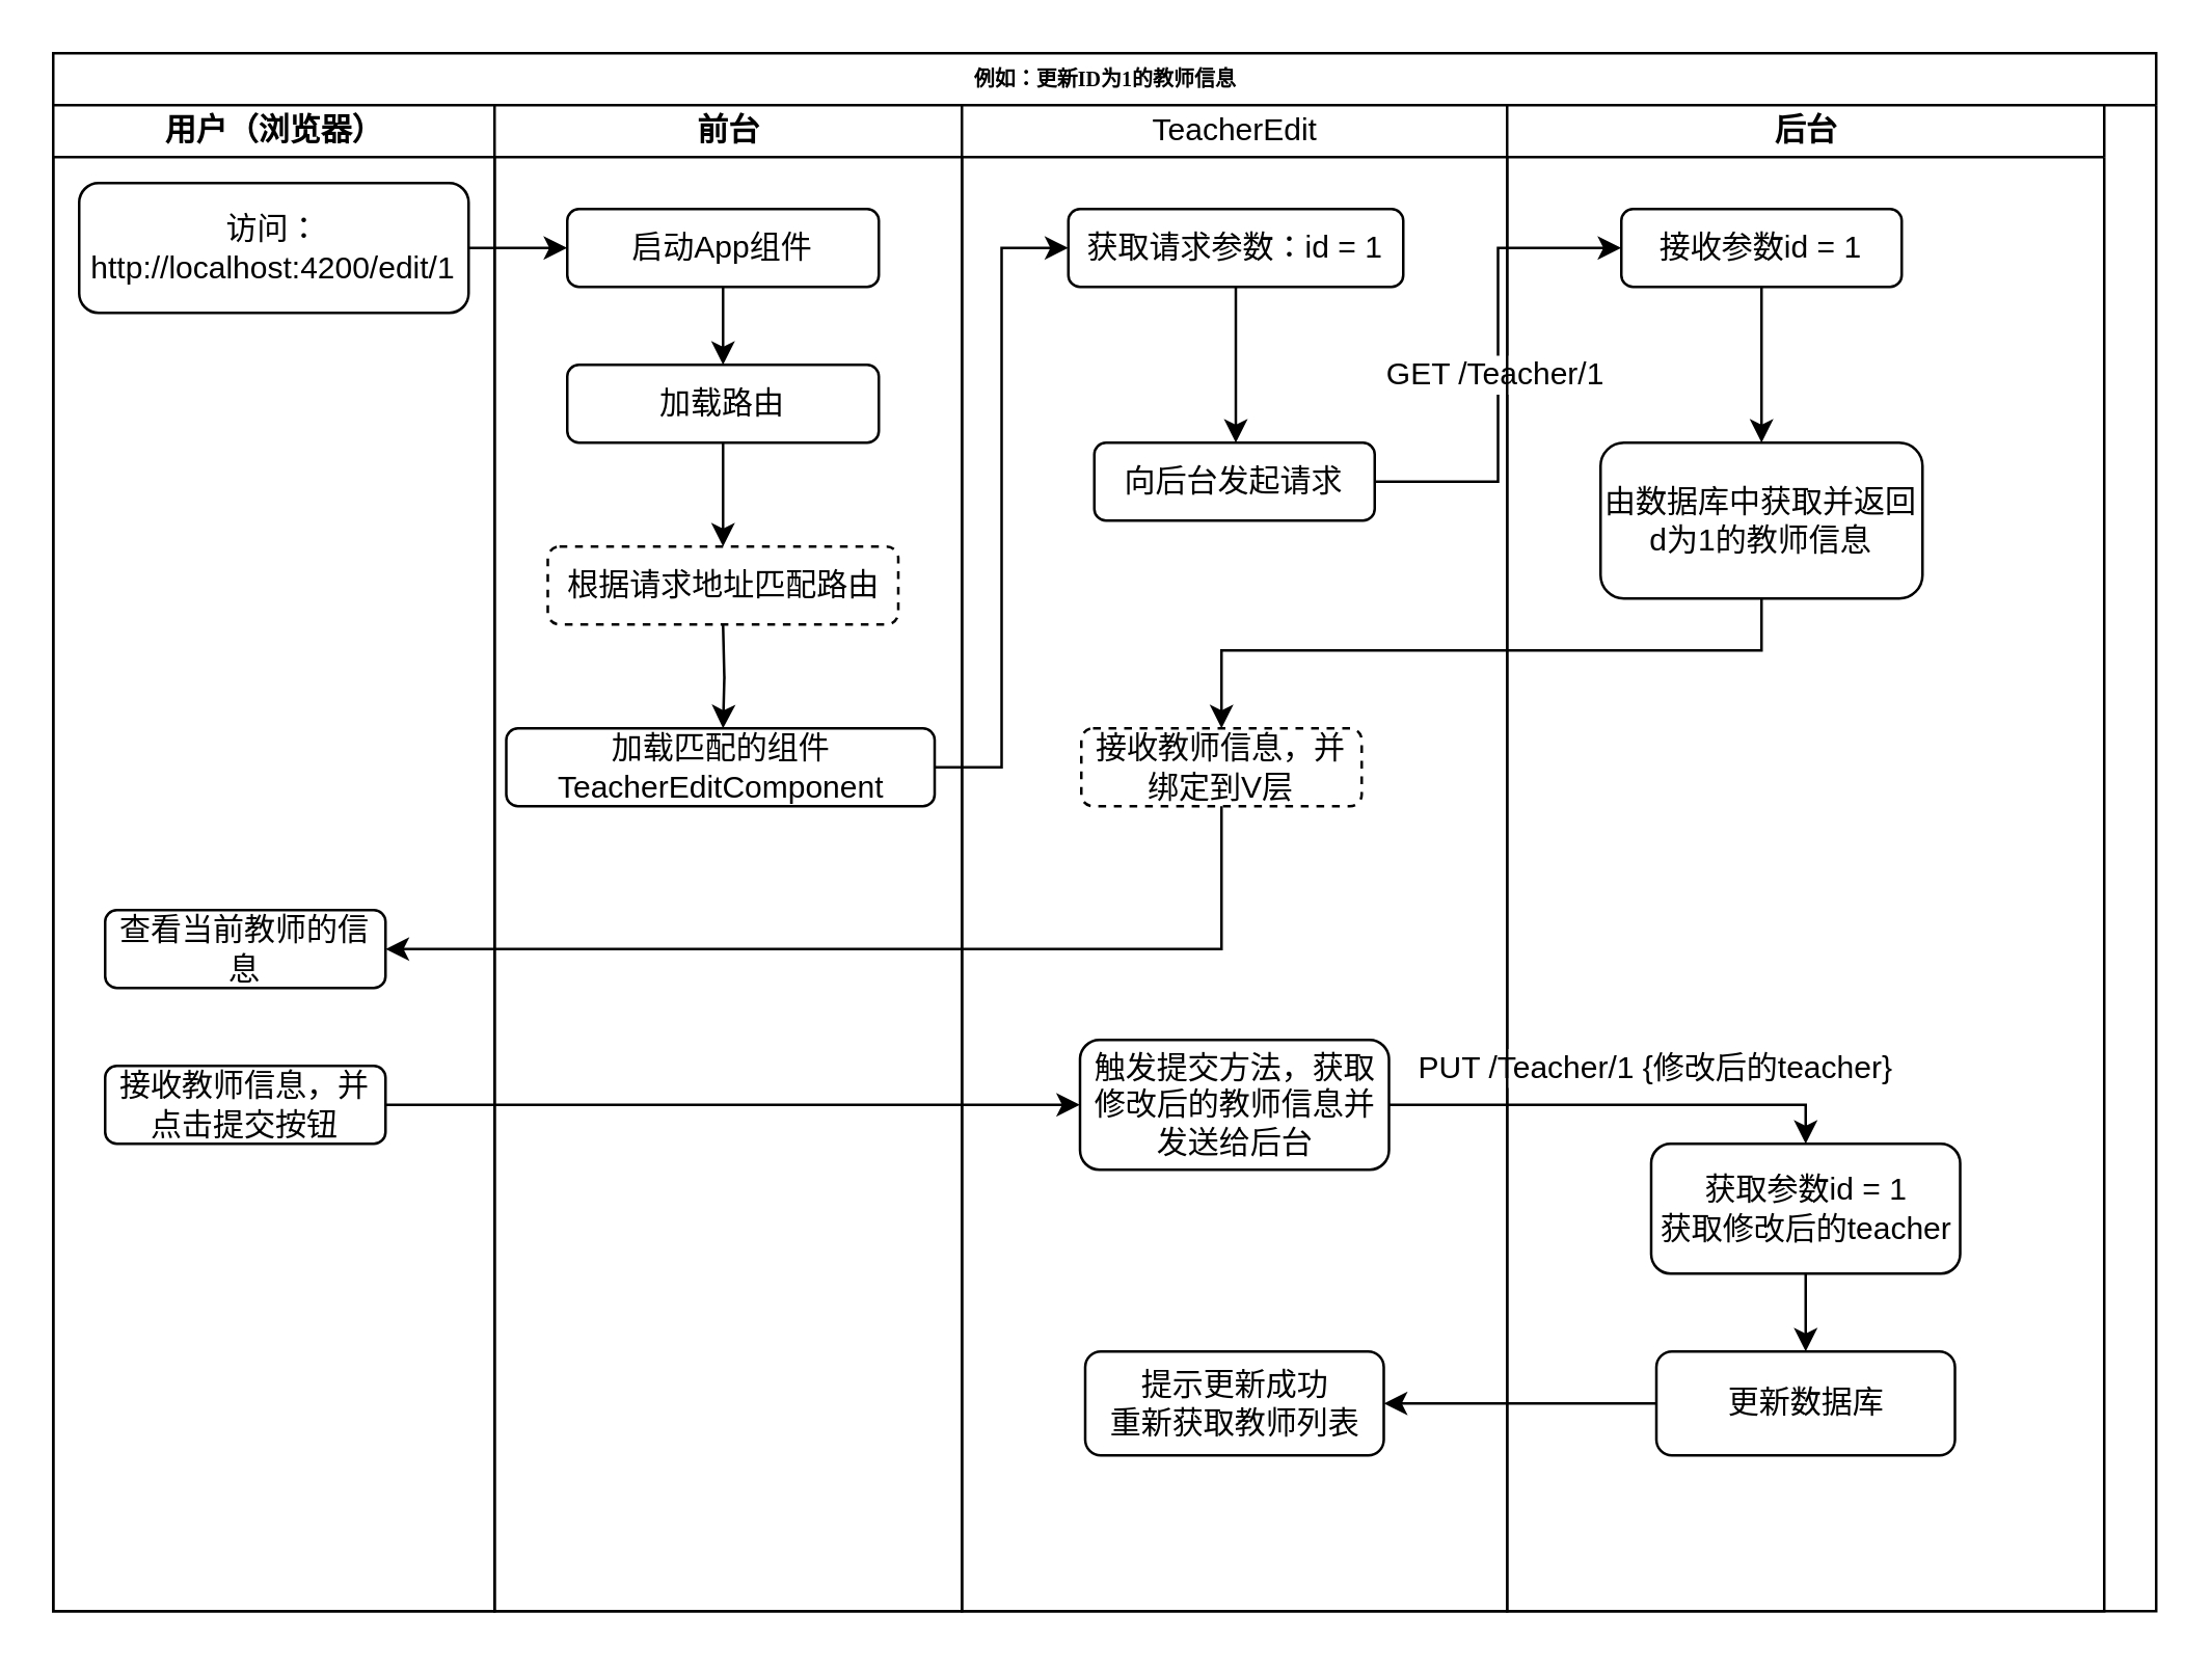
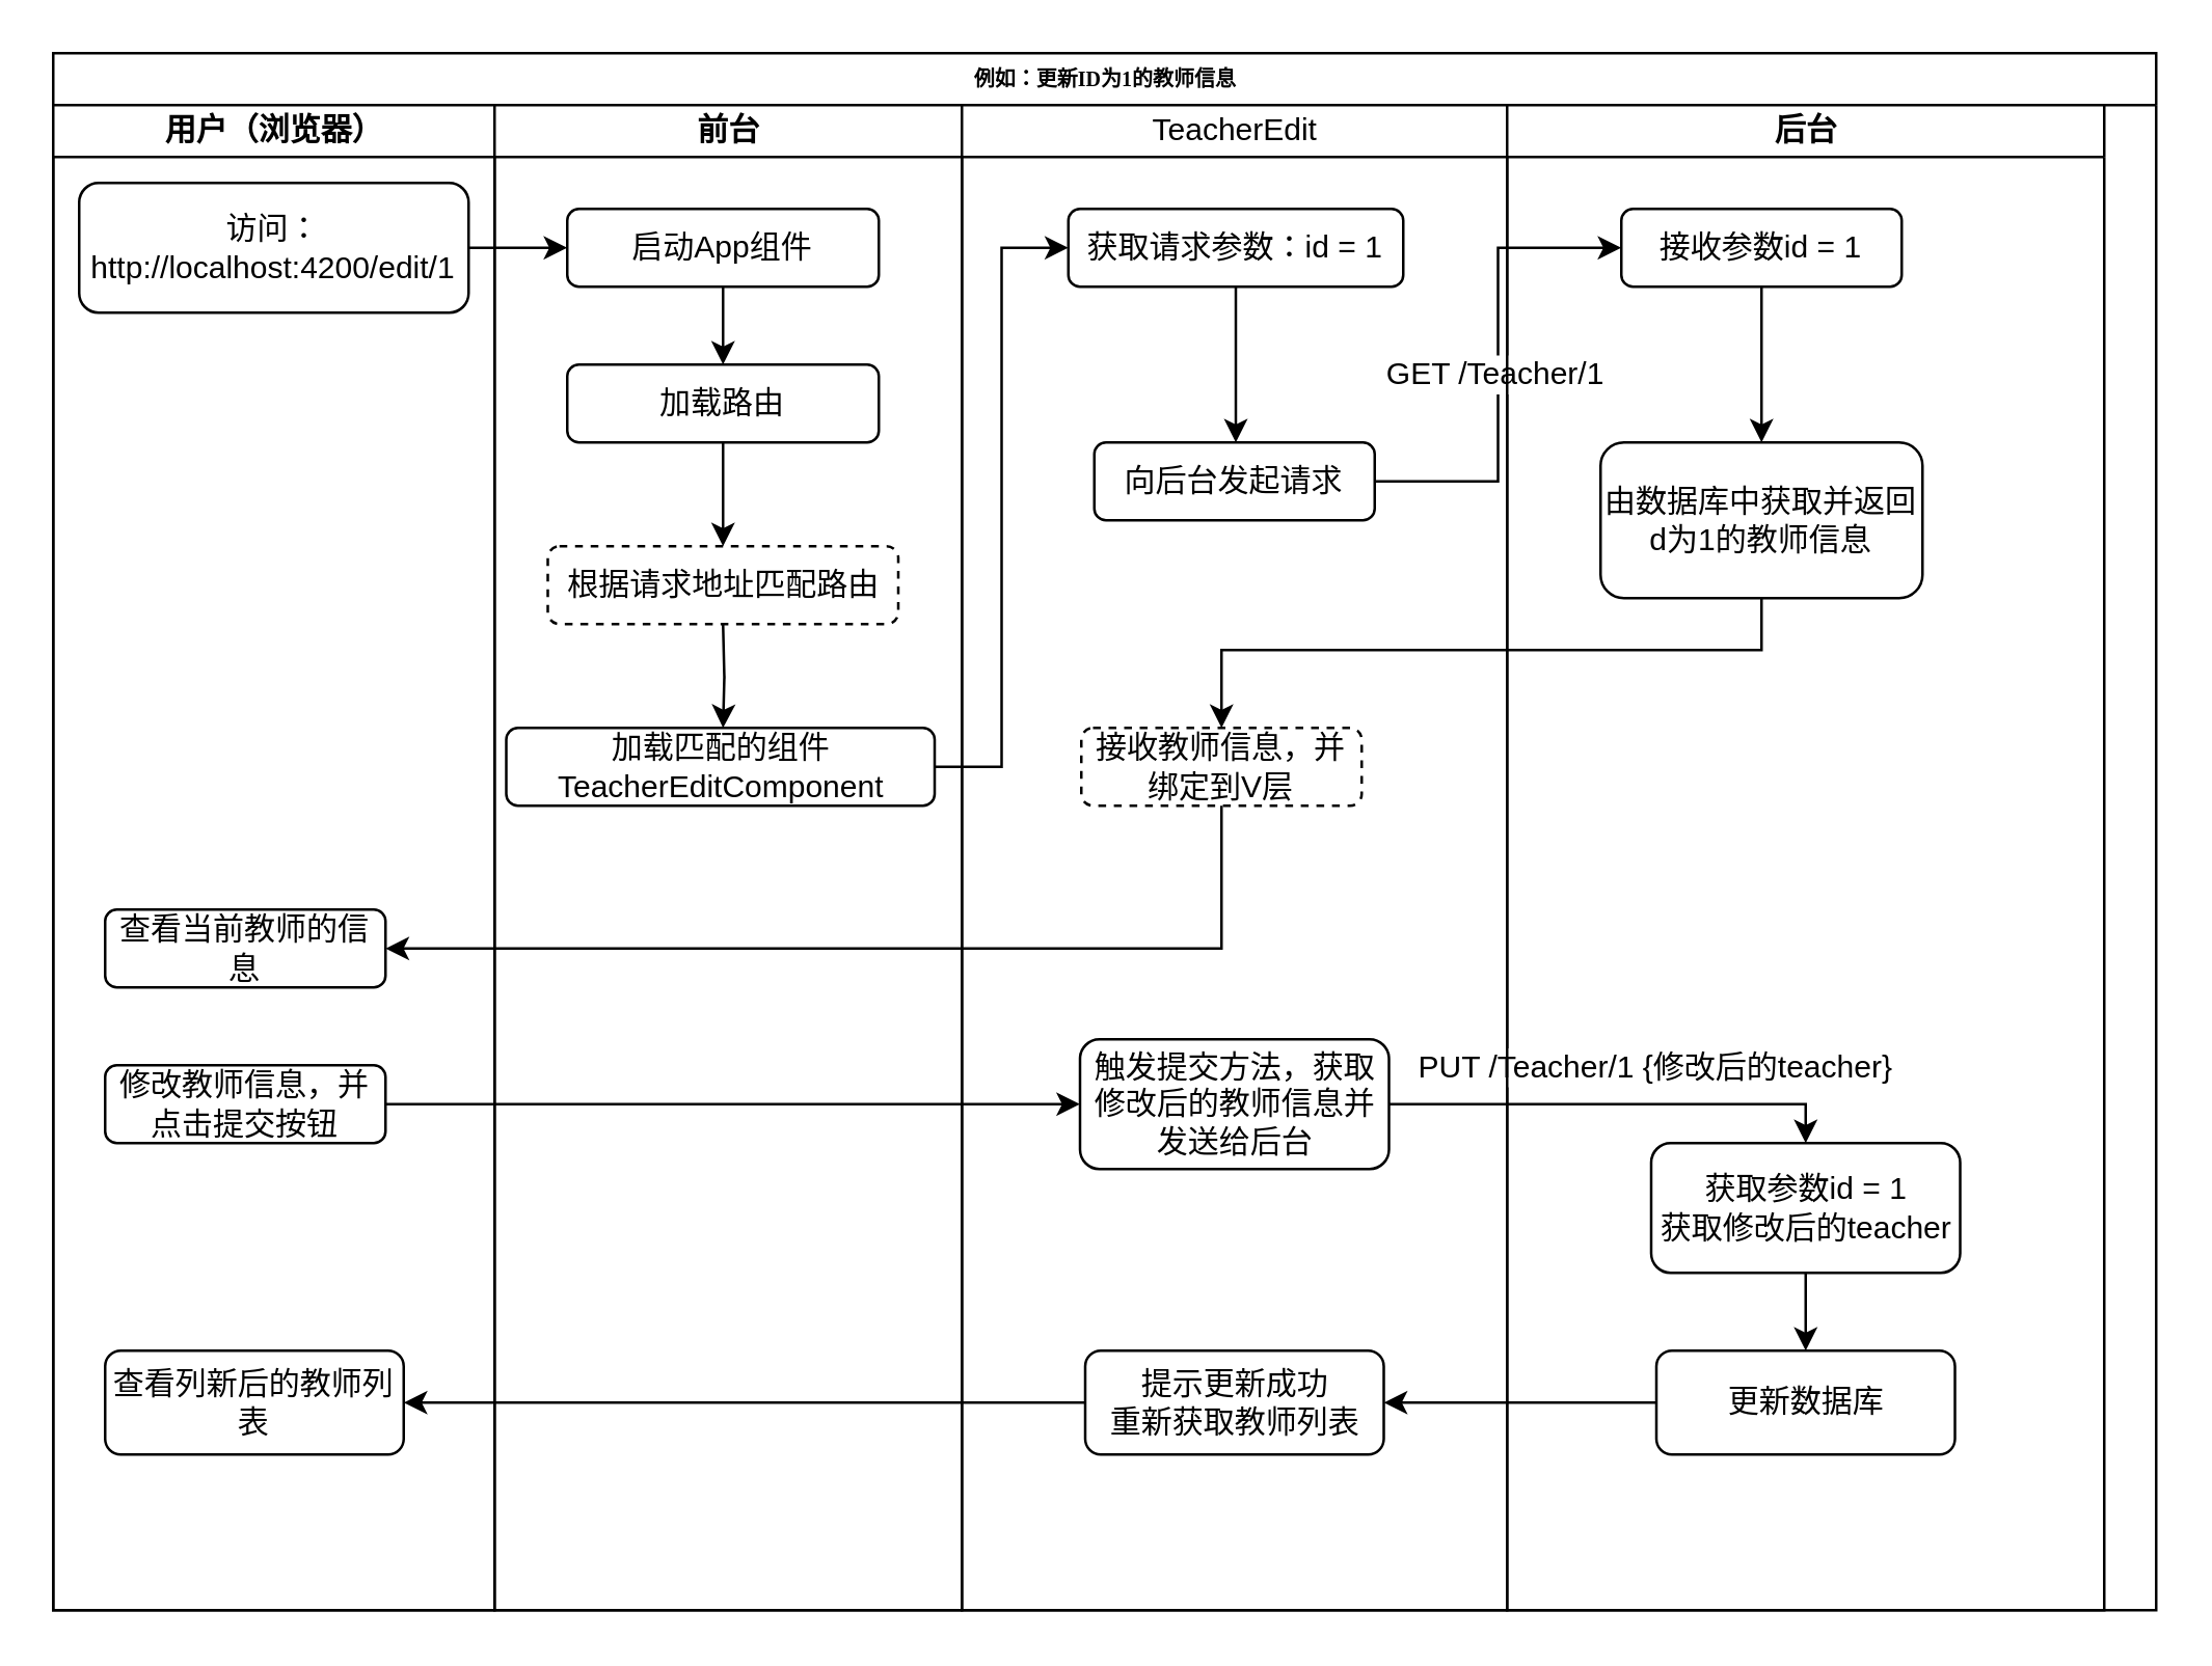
  <mxCell id="0" />
  <mxCell id="1" parent="0" />
  <mxCell id="2" value="例如：更新ID为1的教师信息" style="swimlane;html=1;childLayout=stackLayout;startSize=20;rounded=0;shadow=0;labelBackgroundColor=none;strokeColor=#000000;strokeWidth=1;fillColor=#ffffff;fontFamily=Verdana;fontSize=8;fontColor=#000000;align=center;" parent="1" vertex="1"><mxGeometry x="20" y="20" width="810" height="600" as="geometry" /></mxCell>
  <mxCell id="3" value="用户（浏览器）" style="swimlane;html=1;startSize=20;" parent="2" vertex="1"><mxGeometry y="20" width="170" height="580" as="geometry" /></mxCell>
  <mxCell id="4" value="访问：http://localhost:4200/edit/1" style="rounded=1;whiteSpace=wrap;html=1;" vertex="1" parent="3"><mxGeometry x="10" y="30" width="150" height="50" as="geometry" /></mxCell>
  <mxCell id="5" value="查看当前教师的信息" style="rounded=1;whiteSpace=wrap;html=1;" vertex="1" parent="3"><mxGeometry x="20" y="310" width="108" height="30" as="geometry" /></mxCell>
- <mxCell id="6" value="接收教师信息，并点击提交按钮" style="rounded=1;whiteSpace=wrap;html=1;" vertex="1" parent="3"><mxGeometry x="20" y="370" width="108" height="30" as="geometry" /></mxCell>
+ <mxCell id="6" value="修改教师信息，并点击提交按钮" style="rounded=1;whiteSpace=wrap;html=1;" vertex="1" parent="3"><mxGeometry x="20" y="370" width="108" height="30" as="geometry" /></mxCell>
+ <mxCell id="7" value="查看列新后的教师列表" style="rounded=1;whiteSpace=wrap;html=1;" vertex="1" parent="3"><mxGeometry x="20" y="480" width="115" height="40" as="geometry" /></mxCell>
  <mxCell id="8" value="前台" style="swimlane;html=1;startSize=20;" parent="2" vertex="1"><mxGeometry x="170" y="20" width="180" height="580" as="geometry" /></mxCell>
  <mxCell id="9" value="加载匹配的组件TeacherEditComponent" style="rounded=1;whiteSpace=wrap;html=1;" vertex="1" parent="8"><mxGeometry x="4.5" y="240" width="165" height="30" as="geometry" /></mxCell>
  <mxCell id="10" value="根据请求地址匹配路由" style="rounded=1;whiteSpace=wrap;html=1;dashed=1;" vertex="1" parent="8"><mxGeometry x="20.5" y="170" width="135" height="30" as="geometry" /></mxCell>
  <mxCell id="11" value="" style="edgeStyle=orthogonalEdgeStyle;rounded=0;orthogonalLoop=1;jettySize=auto;html=1;" edge="1" parent="8"><mxGeometry relative="1" as="geometry"><mxPoint x="88" y="200" as="sourcePoint" /><mxPoint x="88" y="240" as="targetPoint" /></mxGeometry></mxCell>
  <mxCell id="12" value="" style="edgeStyle=orthogonalEdgeStyle;rounded=0;orthogonalLoop=1;jettySize=auto;html=1;" edge="1" parent="8" source="13" target="15"><mxGeometry relative="1" as="geometry" /></mxCell>
  <mxCell id="13" value="启动App组件" style="rounded=1;whiteSpace=wrap;html=1;" vertex="1" parent="8"><mxGeometry x="28" y="40" width="120" height="30" as="geometry" /></mxCell>
  <mxCell id="14" value="" style="edgeStyle=orthogonalEdgeStyle;rounded=0;orthogonalLoop=1;jettySize=auto;html=1;" edge="1" parent="8" source="15"><mxGeometry relative="1" as="geometry"><mxPoint x="88" y="170" as="targetPoint" /></mxGeometry></mxCell>
  <mxCell id="15" value="加载路由" style="rounded=1;whiteSpace=wrap;html=1;" vertex="1" parent="8"><mxGeometry x="28" y="100" width="120" height="30" as="geometry" /></mxCell>
  <mxCell id="16" style="edgeStyle=orthogonalEdgeStyle;rounded=0;orthogonalLoop=1;jettySize=auto;html=1;exitX=0.5;exitY=1;exitDx=0;exitDy=0;" edge="1" parent="8" source="13" target="13"><mxGeometry relative="1" as="geometry" /></mxCell>
  <mxCell id="17" value="&lt;span style=&quot;font-weight: 400 ; white-space: normal&quot;&gt;TeacherEdit&lt;/span&gt;" style="swimlane;html=1;startSize=20;" parent="2" vertex="1"><mxGeometry x="350" y="20" width="210" height="580" as="geometry" /></mxCell>
  <mxCell id="18" value="" style="edgeStyle=orthogonalEdgeStyle;rounded=0;orthogonalLoop=1;jettySize=auto;html=1;" edge="1" parent="17" source="19" target="20"><mxGeometry relative="1" as="geometry"><Array as="points"><mxPoint x="105" y="90" /><mxPoint x="105" y="90" /></Array></mxGeometry></mxCell>
  <mxCell id="19" value="获取请求参数：id = 1" style="rounded=1;whiteSpace=wrap;html=1;" vertex="1" parent="17"><mxGeometry x="41" y="40" width="129" height="30" as="geometry" /></mxCell>
  <mxCell id="20" value="向后台发起请求" style="rounded=1;whiteSpace=wrap;html=1;" vertex="1" parent="17"><mxGeometry x="51" y="130" width="108" height="30" as="geometry" /></mxCell>
  <mxCell id="21" value="接收教师信息，并绑定到V层" style="rounded=1;whiteSpace=wrap;html=1;dashed=1;" vertex="1" parent="17"><mxGeometry x="46" y="240" width="108" height="30" as="geometry" /></mxCell>
  <mxCell id="22" value="触发提交方法，获取修改后的教师信息并发送给后台" style="rounded=1;whiteSpace=wrap;html=1;" vertex="1" parent="17"><mxGeometry x="45.5" y="360" width="119" height="50" as="geometry" /></mxCell>
  <mxCell id="23" value="提示更新成功&lt;br&gt;重新获取教师列表" style="rounded=1;whiteSpace=wrap;html=1;" vertex="1" parent="17"><mxGeometry x="47.5" y="480" width="115" height="40" as="geometry" /></mxCell>
  <mxCell id="24" style="edgeStyle=orthogonalEdgeStyle;rounded=0;orthogonalLoop=1;jettySize=auto;html=1;exitX=1;exitY=0.5;exitDx=0;exitDy=0;entryX=0;entryY=0.5;entryDx=0;entryDy=0;" edge="1" parent="2" source="9" target="19"><mxGeometry relative="1" as="geometry" /></mxCell>
  <mxCell id="25" value="" style="edgeStyle=orthogonalEdgeStyle;rounded=0;orthogonalLoop=1;jettySize=auto;html=1;" edge="1" parent="2" source="21" target="5"><mxGeometry relative="1" as="geometry"><Array as="points"><mxPoint x="450" y="345" /></Array></mxGeometry></mxCell>
  <mxCell id="26" style="edgeStyle=orthogonalEdgeStyle;rounded=0;orthogonalLoop=1;jettySize=auto;html=1;exitX=1;exitY=0.5;exitDx=0;exitDy=0;entryX=0;entryY=0.5;entryDx=0;entryDy=0;" edge="1" parent="2" source="4" target="13"><mxGeometry relative="1" as="geometry" /></mxCell>
  <mxCell id="27" style="edgeStyle=orthogonalEdgeStyle;rounded=0;orthogonalLoop=1;jettySize=auto;html=1;entryX=0;entryY=0.5;entryDx=0;entryDy=0;" edge="1" parent="2" source="6" target="22"><mxGeometry relative="1" as="geometry" /></mxCell>
  <mxCell id="28" style="edgeStyle=orthogonalEdgeStyle;rounded=0;orthogonalLoop=1;jettySize=auto;html=1;entryX=0;entryY=0.5;entryDx=0;entryDy=0;" edge="1" parent="2" source="20" target="35"><mxGeometry relative="1" as="geometry" /></mxCell>
  <mxCell id="29" value="GET /Teacher/1&amp;nbsp;" style="text;html=1;resizable=0;points=[];align=center;verticalAlign=middle;labelBackgroundColor=#ffffff;" vertex="1" connectable="0" parent="28"><mxGeometry x="-0.042" relative="1" as="geometry"><mxPoint as="offset" /></mxGeometry></mxCell>
  <mxCell id="30" value="" style="edgeStyle=orthogonalEdgeStyle;rounded=0;orthogonalLoop=1;jettySize=auto;html=1;exitX=0.5;exitY=1;exitDx=0;exitDy=0;" edge="1" parent="2" source="36" target="21"><mxGeometry relative="1" as="geometry"><Array as="points"><mxPoint x="658" y="230" /><mxPoint x="450" y="230" /></Array></mxGeometry></mxCell>
  <mxCell id="31" value="" style="edgeStyle=orthogonalEdgeStyle;rounded=0;orthogonalLoop=1;jettySize=auto;html=1;" edge="1" parent="2" source="22" target="38"><mxGeometry relative="1" as="geometry"><Array as="points"><mxPoint x="675" y="405" /></Array></mxGeometry></mxCell>
  <mxCell id="32" value="PUT /Teacher/1 {修改后的teacher}" style="text;html=1;resizable=0;points=[];align=center;verticalAlign=middle;labelBackgroundColor=#ffffff;" vertex="1" connectable="0" parent="31"><mxGeometry x="-0.356" relative="1" as="geometry"><mxPoint x="45" y="-15" as="offset" /></mxGeometry></mxCell>
  <mxCell id="33" value="后台" style="swimlane;html=1;startSize=20;" vertex="1" parent="2"><mxGeometry x="560" y="20" width="230" height="580" as="geometry" /></mxCell>
  <mxCell id="34" value="" style="edgeStyle=orthogonalEdgeStyle;rounded=0;orthogonalLoop=1;jettySize=auto;html=1;" edge="1" parent="33" source="35" target="36"><mxGeometry relative="1" as="geometry" /></mxCell>
  <mxCell id="35" value="接收参数id = 1" style="rounded=1;whiteSpace=wrap;html=1;" vertex="1" parent="33"><mxGeometry x="44" y="40" width="108" height="30" as="geometry" /></mxCell>
  <mxCell id="36" value="由数据库中获取并返回d为1的教师信息" style="rounded=1;whiteSpace=wrap;html=1;arcSize=15;" vertex="1" parent="33"><mxGeometry x="36" y="130" width="124" height="60" as="geometry" /></mxCell>
  <mxCell id="37" value="" style="edgeStyle=orthogonalEdgeStyle;rounded=0;orthogonalLoop=1;jettySize=auto;html=1;" edge="1" parent="33" source="38" target="39"><mxGeometry relative="1" as="geometry" /></mxCell>
  <mxCell id="38" value="获取参数id = 1&lt;br&gt;获取修改后的teacher" style="rounded=1;whiteSpace=wrap;html=1;" vertex="1" parent="33"><mxGeometry x="55.5" y="400" width="119" height="50" as="geometry" /></mxCell>
  <mxCell id="39" value="更新数据库" style="rounded=1;whiteSpace=wrap;html=1;" vertex="1" parent="33"><mxGeometry x="57.5" y="480" width="115" height="40" as="geometry" /></mxCell>
  <mxCell id="40" value="" style="edgeStyle=orthogonalEdgeStyle;rounded=0;orthogonalLoop=1;jettySize=auto;html=1;" edge="1" parent="2" source="39" target="23"><mxGeometry relative="1" as="geometry" /></mxCell>
+ <mxCell id="41" value="" style="edgeStyle=orthogonalEdgeStyle;rounded=0;orthogonalLoop=1;jettySize=auto;html=1;" edge="1" parent="2" source="23" target="7"><mxGeometry relative="1" as="geometry" /></mxCell>
